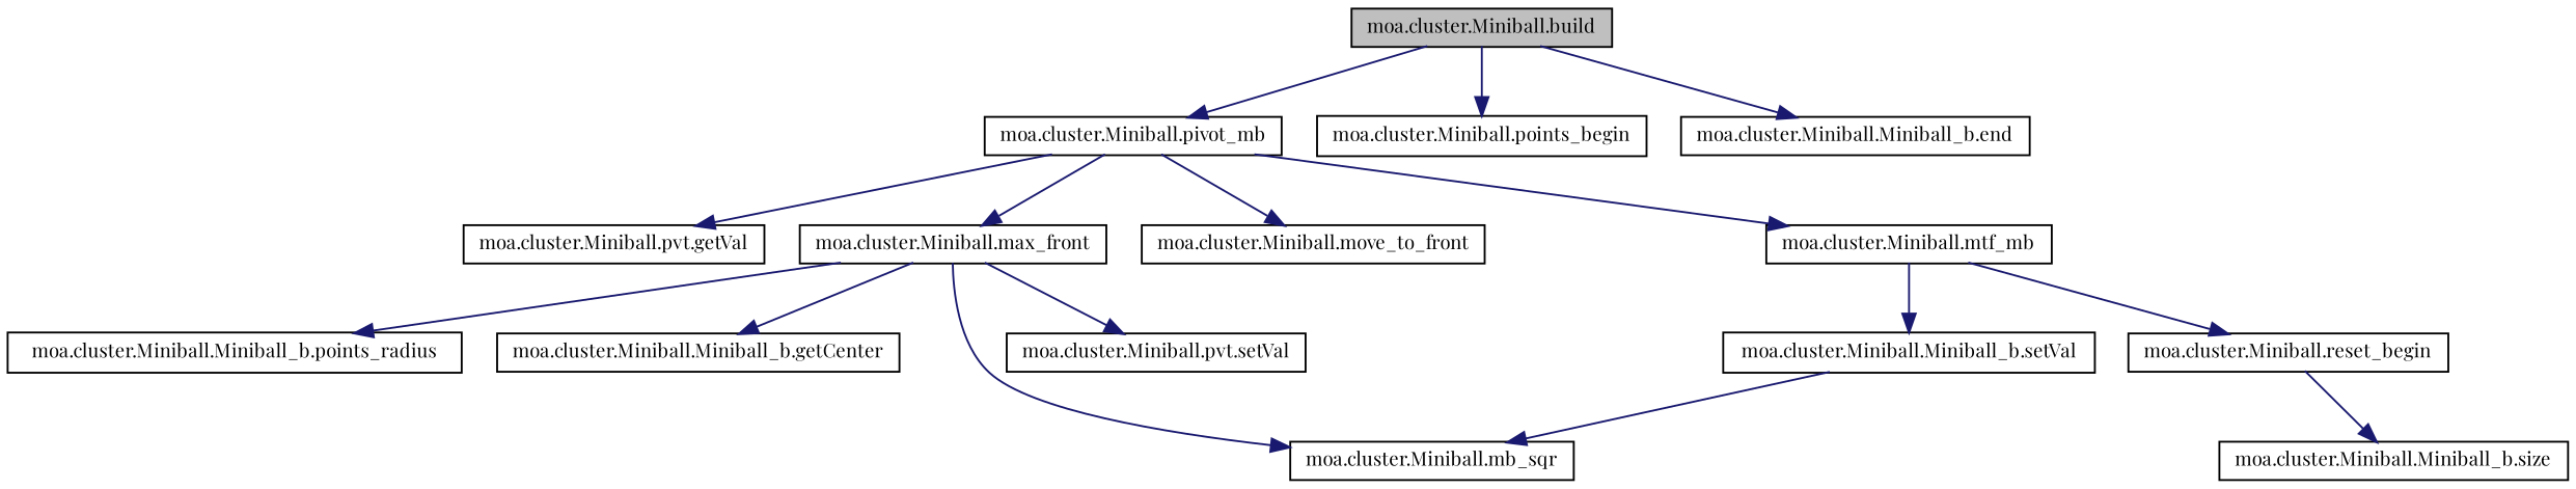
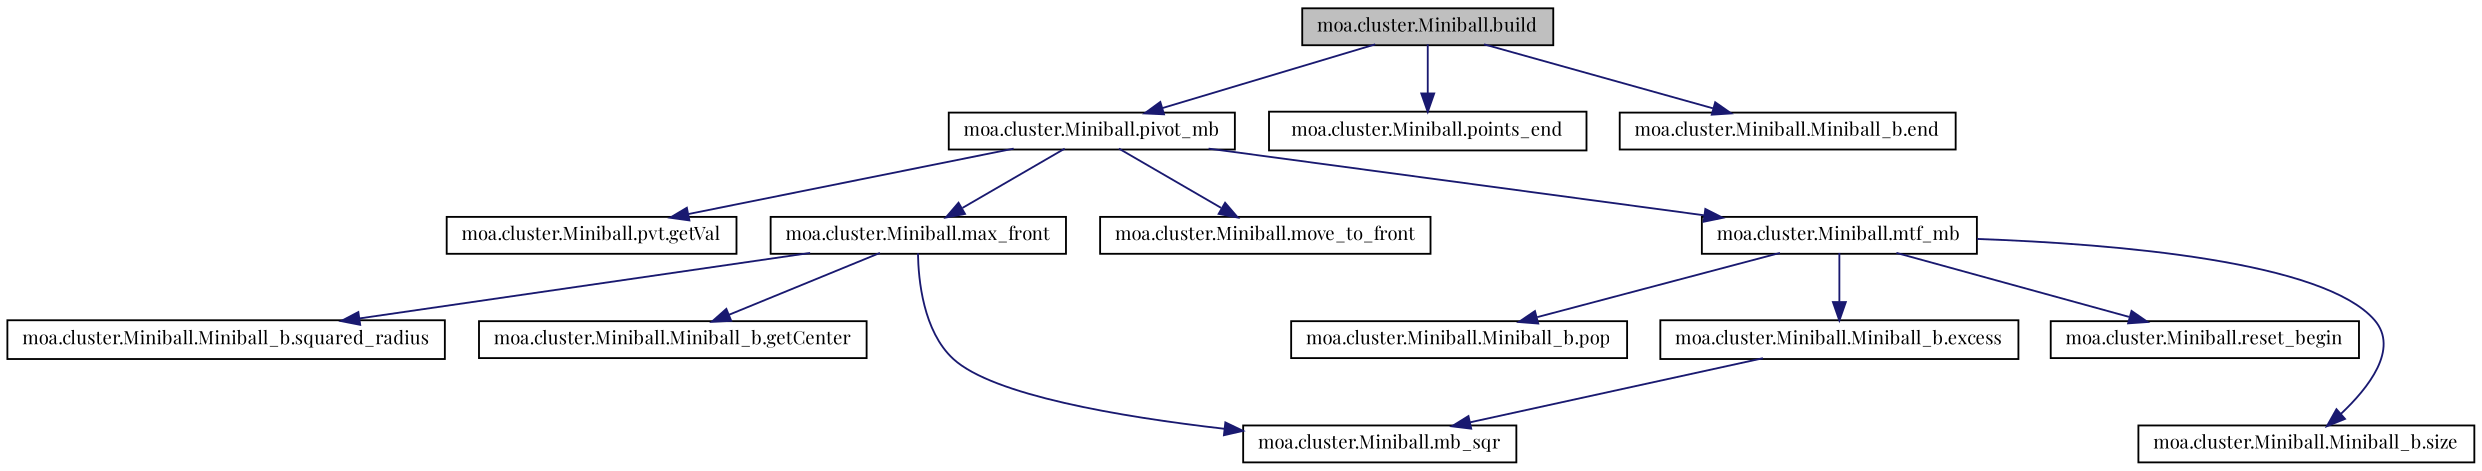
  digraph {
    fontname="Playfair Display"
    rankdir=TB
    node [color=black fillcolor=white fontname="Playfair Display" fontsize=10 shape=record style=filled]
    edge [color=midnightblue fontname="Playfair Display" fontsize=10 labelfontname=Helvetica labelfontsize=10 style=solid]
    n1 [fillcolor=grey75 fontcolor=black height=0.2 label="moa.cluster.Miniball.build" width=0.4]
    n2 [height=0.2 label="moa.cluster.Miniball.pivot_mb" width=0.4]
-   n3 [height=0.2 label="moa.cluster.Miniball.points_begin" width=0.4]
+   n3 [height=0.2 label="moa.cluster.Miniball.points_end" width=0.4]
    n4 [height=0.2 label="moa.cluster.Miniball.Miniball_b.end" width=0.4]
    n5 [height=0.2 label="moa.cluster.Miniball.pvt.getVal" width=0.4]
    n6 [height=0.2 label="moa.cluster.Miniball.max_front" width=0.4]
    n7 [height=0.2 label="moa.cluster.Miniball.move_to_front" width=0.4]
    n8 [height=0.2 label="moa.cluster.Miniball.mtf_mb" width=0.4]
-   n9 [height=0.2 label="moa.cluster.Miniball.Miniball_b.points_radius" width=0.4]
+   n9 [height=0.2 label="moa.cluster.Miniball.Miniball_b.squared_radius" width=0.4]
    n10 [height=0.2 label="moa.cluster.Miniball.Miniball_b.getCenter" width=0.4]
    n11 [height=0.2 label="moa.cluster.Miniball.mb_sqr" width=0.4]
-   n12 [height=0.2 label="moa.cluster.Miniball.pvt.setVal" width=0.4]
-   n14 [height=0.2 label="moa.cluster.Miniball.Miniball_b.setVal" width=0.4]
+   n13 [height=0.2 label="moa.cluster.Miniball.Miniball_b.pop" width=0.4]
+   n14 [height=0.2 label="moa.cluster.Miniball.Miniball_b.excess" width=0.4]
    n15 [height=0.2 label="moa.cluster.Miniball.reset_begin" width=0.4]
    n16 [height=0.2 label="moa.cluster.Miniball.Miniball_b.size" width=0.4]
    n1 -> n2
    n1 -> n3
    n1 -> n4
    n2 -> n5
    n2 -> n6
    n2 -> n7
    n2 -> n8
    n6 -> n9
    n6 -> n10
    n6 -> n11
-   n6 -> n12
+   n8 -> n13
    n8 -> n14
    n8 -> n15
-   n15 -> n16
+   n8 -> n16
    n14 -> n11
  }
